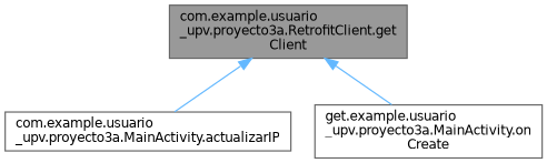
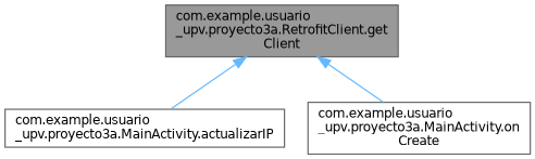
  digraph {
    rankdir=TB
    node [color=grey40 fillcolor=white fontname=Helvetica fontsize=10 shape=box style=filled]
    edge [color=steelblue1 dir=back fontname=Helvetica fontsize=10 labelfontname=Helvetica labelfontsize=10 style=solid]
    n1 [color=gray40 fillcolor=grey60 fontcolor=black height=0.2 label="com.example.usuario\l_upv.proyecto3a.RetrofitClient.get\lClient" width=0.4]
    n2 [height=0.2 label="com.example.usuario\l_upv.proyecto3a.MainActivity.actualizarIP" width=0.4]
-   n3 [height=0.2 label="get.example.usuario\l_upv.proyecto3a.MainActivity.on\lCreate" width=0.4]
+   n3 [height=0.2 label="com.example.usuario\l_upv.proyecto3a.MainActivity.on\lCreate" width=0.4]
    n1 -> n2
    n1 -> n3
  }
